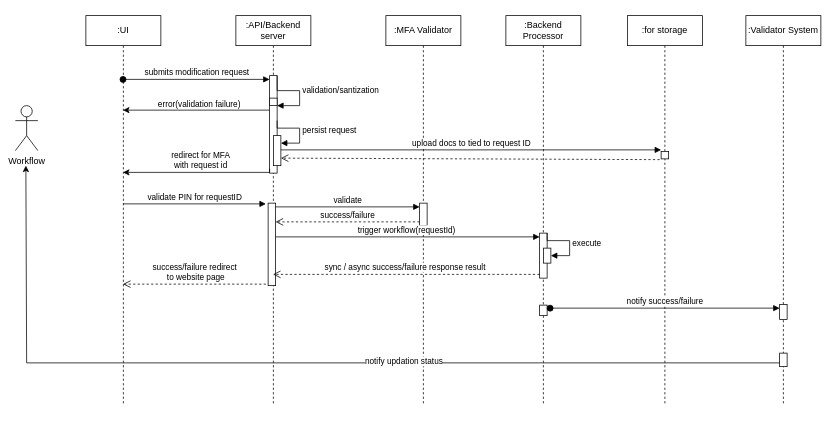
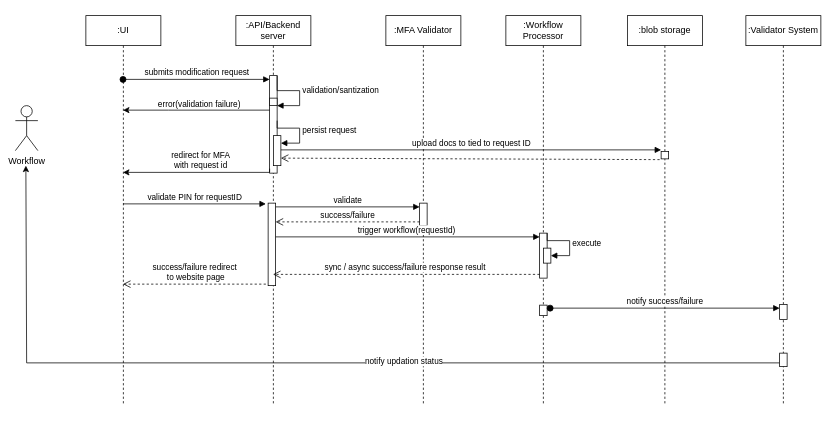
  <mxCell id="0" />
  <mxCell id="1" parent="0" />
  <mxCell id="2" value="Workflow" style="shape=umlActor;verticalLabelPosition=bottom;verticalAlign=top;html=1;outlineConnect=0;" vertex="1" parent="1"><mxGeometry x="20" y="140" width="30" height="60" as="geometry" /></mxCell>
  <mxCell id="3" value=":UI" style="shape=umlLifeline;perimeter=lifelinePerimeter;whiteSpace=wrap;html=1;container=1;dropTarget=0;collapsible=0;recursiveResize=0;outlineConnect=0;portConstraint=eastwest;newEdgeStyle={&quot;curved&quot;:0,&quot;rounded&quot;:0};" vertex="1" parent="1"><mxGeometry x="114" y="20" width="100" height="520" as="geometry" /></mxCell>
  <mxCell id="4" value=":API/Backend server" style="shape=umlLifeline;perimeter=lifelinePerimeter;whiteSpace=wrap;html=1;container=1;dropTarget=0;collapsible=0;recursiveResize=0;outlineConnect=0;portConstraint=eastwest;newEdgeStyle={&quot;curved&quot;:0,&quot;rounded&quot;:0};" vertex="1" parent="1"><mxGeometry x="314" y="20" width="100" height="520" as="geometry" /></mxCell>
  <mxCell id="5" value="" style="html=1;points=[[0,0,0,0,5],[0,1,0,0,-5],[1,0,0,0,5],[1,1,0,0,-5]];perimeter=orthogonalPerimeter;outlineConnect=0;targetShapes=umlLifeline;portConstraint=eastwest;newEdgeStyle={&quot;curved&quot;:0,&quot;rounded&quot;:0};" vertex="1" parent="4"><mxGeometry x="45" y="80" width="10" height="130" as="geometry" /></mxCell>
  <mxCell id="6" value="" style="html=1;points=[[0,0,0,0,5],[0,1,0,0,-5],[1,0,0,0,5],[1,1,0,0,-5]];perimeter=orthogonalPerimeter;outlineConnect=0;targetShapes=umlLifeline;portConstraint=eastwest;newEdgeStyle={&quot;curved&quot;:0,&quot;rounded&quot;:0};" vertex="1" parent="4"><mxGeometry x="45" y="110" width="10" height="10" as="geometry" /></mxCell>
  <mxCell id="7" value="validation/santization" style="html=1;align=left;spacingLeft=2;endArrow=block;rounded=0;edgeStyle=orthogonalEdgeStyle;curved=0;rounded=0;" edge="1" target="6" parent="4"><mxGeometry relative="1" as="geometry"><mxPoint x="55" y="80" as="sourcePoint" /><Array as="points"><mxPoint x="55" y="100" /><mxPoint x="85" y="100" /><mxPoint x="85" y="120" /></Array></mxGeometry></mxCell>
  <mxCell id="8" value="" style="html=1;points=[[0,0,0,0,5],[0,1,0,0,-5],[1,0,0,0,5],[1,1,0,0,-5]];perimeter=orthogonalPerimeter;outlineConnect=0;targetShapes=umlLifeline;portConstraint=eastwest;newEdgeStyle={&quot;curved&quot;:0,&quot;rounded&quot;:0};" vertex="1" parent="4"><mxGeometry x="50" y="160" width="10" height="40" as="geometry" /></mxCell>
  <mxCell id="9" value="persist request" style="html=1;align=left;spacingLeft=2;endArrow=block;rounded=0;edgeStyle=orthogonalEdgeStyle;curved=0;rounded=0;" edge="1" target="8" parent="4"><mxGeometry relative="1" as="geometry"><mxPoint x="55" y="140" as="sourcePoint" /><Array as="points"><mxPoint x="55" y="150" /><mxPoint x="85" y="150" /><mxPoint x="85" y="170" /></Array></mxGeometry></mxCell>
  <mxCell id="10" value="" style="html=1;points=[[0,0,0,0,5],[0,1,0,0,-5],[1,0,0,0,5],[1,1,0,0,-5]];perimeter=orthogonalPerimeter;outlineConnect=0;targetShapes=umlLifeline;portConstraint=eastwest;newEdgeStyle={&quot;curved&quot;:0,&quot;rounded&quot;:0};" vertex="1" parent="4"><mxGeometry x="43" y="250" width="10" height="110" as="geometry" /></mxCell>
  <mxCell id="11" value="submits modification request" style="html=1;verticalAlign=bottom;startArrow=oval;endArrow=block;startSize=8;curved=0;rounded=0;entryX=0;entryY=0;entryDx=0;entryDy=5;" edge="1" target="5" parent="1" source="3"><mxGeometry relative="1" as="geometry"><mxPoint x="294" y="105" as="sourcePoint" /></mxGeometry></mxCell>
  <mxCell id="12" style="edgeStyle=orthogonalEdgeStyle;rounded=0;orthogonalLoop=1;jettySize=auto;html=1;curved=0;" edge="1" parent="1"><mxGeometry relative="1" as="geometry"><mxPoint x="359" y="224" as="sourcePoint" /><mxPoint x="163.5" y="229" as="targetPoint" /><Array as="points"><mxPoint x="359" y="229" /></Array></mxGeometry></mxCell>
  <mxCell id="13" value="redirect for MFA&lt;br&gt;with request id" style="edgeLabel;html=1;align=center;verticalAlign=middle;resizable=0;points=[];" vertex="1" connectable="0" parent="12"><mxGeometry x="-0.022" relative="1" as="geometry"><mxPoint y="-17" as="offset" /></mxGeometry></mxCell>
  <mxCell id="14" style="edgeStyle=orthogonalEdgeStyle;rounded=0;orthogonalLoop=1;jettySize=auto;html=1;curved=0;" edge="1" parent="1"><mxGeometry relative="1" as="geometry"><mxPoint x="359" y="146" as="sourcePoint" /><mxPoint x="163.5" y="146" as="targetPoint" /><Array as="points"><mxPoint x="224" y="146" /><mxPoint x="224" y="146" /></Array></mxGeometry></mxCell>
  <mxCell id="15" value="error(validation failure)" style="edgeLabel;html=1;align=center;verticalAlign=middle;resizable=0;points=[];" vertex="1" connectable="0" parent="14"><mxGeometry x="0.054" y="-1" relative="1" as="geometry"><mxPoint x="8" y="-8" as="offset" /></mxGeometry></mxCell>
  <mxCell id="16" value="validate PIN for requestID" style="html=1;verticalAlign=bottom;endArrow=block;curved=0;rounded=0;entryX=0;entryY=0;entryDx=0;entryDy=5;" edge="1" parent="1"><mxGeometry relative="1" as="geometry"><mxPoint x="163.5" y="271" as="sourcePoint" /><mxPoint x="354" y="271" as="targetPoint" /></mxGeometry></mxCell>
  <mxCell id="17" value="success/failure redirect&lt;br&gt;&amp;nbsp;to website page" style="html=1;verticalAlign=bottom;endArrow=open;dashed=1;endSize=8;curved=0;rounded=0;exitX=0;exitY=1;exitDx=0;exitDy=-5;" edge="1" parent="1"><mxGeometry relative="1" as="geometry"><mxPoint x="163.5" y="378" as="targetPoint" /><mxPoint x="354" y="378" as="sourcePoint" /></mxGeometry></mxCell>
  <mxCell id="18" value=":MFA Validator" style="shape=umlLifeline;perimeter=lifelinePerimeter;whiteSpace=wrap;html=1;container=1;dropTarget=0;collapsible=0;recursiveResize=0;outlineConnect=0;portConstraint=eastwest;newEdgeStyle={&quot;curved&quot;:0,&quot;rounded&quot;:0};" vertex="1" parent="1"><mxGeometry x="514" y="20" width="100" height="520" as="geometry" /></mxCell>
  <mxCell id="19" value="" style="html=1;points=[[0,0,0,0,5],[0,1,0,0,-5],[1,0,0,0,5],[1,1,0,0,-5]];perimeter=orthogonalPerimeter;outlineConnect=0;targetShapes=umlLifeline;portConstraint=eastwest;newEdgeStyle={&quot;curved&quot;:0,&quot;rounded&quot;:0};" vertex="1" parent="18"><mxGeometry x="45" y="250" width="10" height="30" as="geometry" /></mxCell>
  <mxCell id="20" value="validate" style="html=1;verticalAlign=bottom;endArrow=block;curved=0;rounded=0;entryX=0;entryY=0;entryDx=0;entryDy=5;exitX=1;exitY=0;exitDx=0;exitDy=5;exitPerimeter=0;" edge="1" target="19" parent="1" source="10"><mxGeometry relative="1" as="geometry"><mxPoint x="374" y="275" as="sourcePoint" /></mxGeometry></mxCell>
  <mxCell id="21" value="success/failure" style="html=1;verticalAlign=bottom;endArrow=open;dashed=1;endSize=8;curved=0;rounded=0;exitX=0;exitY=1;exitDx=0;exitDy=-5;" edge="1" source="19" parent="1" target="10"><mxGeometry relative="1" as="geometry"><mxPoint x="374" y="295" as="targetPoint" /></mxGeometry></mxCell>
- <mxCell id="22" value=":Backend Processor" style="shape=umlLifeline;perimeter=lifelinePerimeter;whiteSpace=wrap;html=1;container=1;dropTarget=0;collapsible=0;recursiveResize=0;outlineConnect=0;portConstraint=eastwest;newEdgeStyle={&quot;curved&quot;:0,&quot;rounded&quot;:0};" vertex="1" parent="1"><mxGeometry x="674" y="20" width="100" height="520" as="geometry" /></mxCell>
+ <mxCell id="22" value=":Workflow Processor" style="shape=umlLifeline;perimeter=lifelinePerimeter;whiteSpace=wrap;html=1;container=1;dropTarget=0;collapsible=0;recursiveResize=0;outlineConnect=0;portConstraint=eastwest;newEdgeStyle={&quot;curved&quot;:0,&quot;rounded&quot;:0};" vertex="1" parent="1"><mxGeometry x="674" y="20" width="100" height="520" as="geometry" /></mxCell>
  <mxCell id="23" value="" style="html=1;points=[[0,0,0,0,5],[0,1,0,0,-5],[1,0,0,0,5],[1,1,0,0,-5]];perimeter=orthogonalPerimeter;outlineConnect=0;targetShapes=umlLifeline;portConstraint=eastwest;newEdgeStyle={&quot;curved&quot;:0,&quot;rounded&quot;:0};" vertex="1" parent="22"><mxGeometry x="45" y="290" width="10" height="60" as="geometry" /></mxCell>
  <mxCell id="24" value="" style="html=1;points=[[0,0,0,0,5],[0,1,0,0,-5],[1,0,0,0,5],[1,1,0,0,-5]];perimeter=orthogonalPerimeter;outlineConnect=0;targetShapes=umlLifeline;portConstraint=eastwest;newEdgeStyle={&quot;curved&quot;:0,&quot;rounded&quot;:0};" vertex="1" parent="22"><mxGeometry x="50" y="310" width="10" height="20" as="geometry" /></mxCell>
  <mxCell id="25" value="execute" style="html=1;align=left;spacingLeft=2;endArrow=block;rounded=0;edgeStyle=orthogonalEdgeStyle;curved=0;rounded=0;" edge="1" target="24" parent="22"><mxGeometry relative="1" as="geometry"><mxPoint x="55" y="290" as="sourcePoint" /><Array as="points"><mxPoint x="55" y="300" /><mxPoint x="85" y="300" /><mxPoint x="85" y="320" /></Array></mxGeometry></mxCell>
  <mxCell id="26" value="" style="html=1;points=[[0,0,0,0,5],[0,1,0,0,-5],[1,0,0,0,5],[1,1,0,0,-5]];perimeter=orthogonalPerimeter;outlineConnect=0;targetShapes=umlLifeline;portConstraint=eastwest;newEdgeStyle={&quot;curved&quot;:0,&quot;rounded&quot;:0};" vertex="1" parent="22"><mxGeometry x="45" y="386" width="10" height="14" as="geometry" /></mxCell>
  <mxCell id="27" value="trigger workflow(requestId)&amp;nbsp;" style="html=1;verticalAlign=bottom;endArrow=block;curved=0;rounded=0;entryX=0;entryY=0;entryDx=0;entryDy=5;" edge="1" target="23" parent="1" source="10"><mxGeometry relative="1" as="geometry"><mxPoint x="374" y="315" as="sourcePoint" /></mxGeometry></mxCell>
  <mxCell id="28" value="sync / async success/failure response result&amp;nbsp;" style="html=1;verticalAlign=bottom;endArrow=open;dashed=1;endSize=8;curved=0;rounded=0;exitX=0;exitY=1;exitDx=0;exitDy=-5;" edge="1" source="23" parent="1" target="4"><mxGeometry relative="1" as="geometry"><mxPoint x="364" y="345" as="targetPoint" /></mxGeometry></mxCell>
- <mxCell id="29" value=":for storage" style="shape=umlLifeline;perimeter=lifelinePerimeter;whiteSpace=wrap;html=1;container=1;dropTarget=0;collapsible=0;recursiveResize=0;outlineConnect=0;portConstraint=eastwest;newEdgeStyle={&quot;curved&quot;:0,&quot;rounded&quot;:0};" vertex="1" parent="1"><mxGeometry x="836" y="20" width="100" height="520" as="geometry" /></mxCell>
+ <mxCell id="29" value=":blob storage" style="shape=umlLifeline;perimeter=lifelinePerimeter;whiteSpace=wrap;html=1;container=1;dropTarget=0;collapsible=0;recursiveResize=0;outlineConnect=0;portConstraint=eastwest;newEdgeStyle={&quot;curved&quot;:0,&quot;rounded&quot;:0};" vertex="1" parent="1"><mxGeometry x="836" y="20" width="100" height="520" as="geometry" /></mxCell>
  <mxCell id="30" value="" style="html=1;points=[[0,0,0,0,5],[0,1,0,0,-5],[1,0,0,0,5],[1,1,0,0,-5]];perimeter=orthogonalPerimeter;outlineConnect=0;targetShapes=umlLifeline;portConstraint=eastwest;newEdgeStyle={&quot;curved&quot;:0,&quot;rounded&quot;:0};" vertex="1" parent="29"><mxGeometry x="45" y="181" width="10" height="10" as="geometry" /></mxCell>
  <mxCell id="31" value="" style="html=1;verticalAlign=bottom;endArrow=open;dashed=1;endSize=8;curved=0;rounded=0;" edge="1" parent="1"><mxGeometry relative="1" as="geometry"><mxPoint x="374" y="210" as="targetPoint" /><Array as="points" /><mxPoint x="879" y="212" as="sourcePoint" /></mxGeometry></mxCell>
  <mxCell id="32" value="upload docs to tied to request ID" style="html=1;verticalAlign=bottom;endArrow=block;curved=0;rounded=0;entryX=0;entryY=0;entryDx=0;entryDy=5;entryPerimeter=0;" edge="1" parent="1" source="8"><mxGeometry relative="1" as="geometry"><mxPoint x="406" y="199" as="sourcePoint" /><mxPoint x="881" y="199" as="targetPoint" /></mxGeometry></mxCell>
  <mxCell id="33" value=":Validator System" style="shape=umlLifeline;perimeter=lifelinePerimeter;whiteSpace=wrap;html=1;container=1;dropTarget=0;collapsible=0;recursiveResize=0;outlineConnect=0;portConstraint=eastwest;newEdgeStyle={&quot;curved&quot;:0,&quot;rounded&quot;:0};" vertex="1" parent="1"><mxGeometry x="994" y="20" width="100" height="520" as="geometry" /></mxCell>
  <mxCell id="34" value="" style="html=1;points=[[0,0,0,0,5],[0,1,0,0,-5],[1,0,0,0,5],[1,1,0,0,-5]];perimeter=orthogonalPerimeter;outlineConnect=0;targetShapes=umlLifeline;portConstraint=eastwest;newEdgeStyle={&quot;curved&quot;:0,&quot;rounded&quot;:0};" vertex="1" parent="33"><mxGeometry x="45" y="385" width="10" height="20" as="geometry" /></mxCell>
  <mxCell id="35" style="edgeStyle=orthogonalEdgeStyle;rounded=0;orthogonalLoop=1;jettySize=auto;html=1;curved=0;exitX=0;exitY=1;exitDx=0;exitDy=-5;exitPerimeter=0;" edge="1" parent="33" source="37"><mxGeometry relative="1" as="geometry"><mxPoint x="-960" y="200" as="targetPoint" /><Array as="points"><mxPoint x="-959" y="463" /></Array></mxGeometry></mxCell>
  <mxCell id="36" value="notify updation status" style="edgeLabel;html=1;align=center;verticalAlign=middle;resizable=0;points=[];" vertex="1" connectable="0" parent="35"><mxGeometry x="-0.208" y="-3" relative="1" as="geometry"><mxPoint as="offset" /></mxGeometry></mxCell>
  <mxCell id="37" value="" style="html=1;points=[[0,0,0,0,5],[0,1,0,0,-5],[1,0,0,0,5],[1,1,0,0,-5]];perimeter=orthogonalPerimeter;outlineConnect=0;targetShapes=umlLifeline;portConstraint=eastwest;newEdgeStyle={&quot;curved&quot;:0,&quot;rounded&quot;:0};" vertex="1" parent="33"><mxGeometry x="45" y="450" width="10" height="18" as="geometry" /></mxCell>
  <mxCell id="38" value="notify success/failure" style="html=1;verticalAlign=bottom;startArrow=oval;startFill=1;endArrow=block;startSize=8;curved=0;rounded=0;entryX=0;entryY=0;entryDx=0;entryDy=5;entryPerimeter=0;" edge="1" parent="1" target="34"><mxGeometry width="60" relative="1" as="geometry"><mxPoint x="733" y="410" as="sourcePoint" /><mxPoint x="1033" y="410" as="targetPoint" /></mxGeometry></mxCell>
